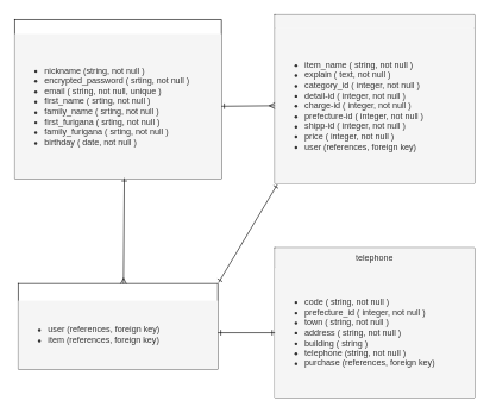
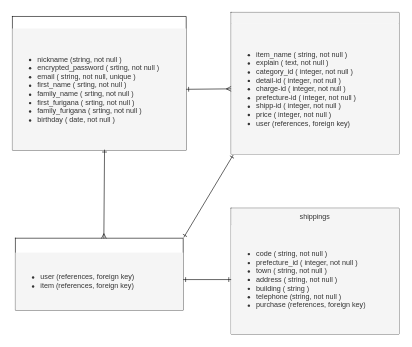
  <mxCell id="0" />
  <mxCell id="1" parent="0" />
  <mxCell id="2" value="" style="shape=table;startSize=0;container=1;collapsible=0;childLayout=tableLayout;" vertex="1" parent="1"><mxGeometry x="385" y="20.25" width="280" height="236.5" as="geometry" /></mxCell>
  <mxCell id="3" value="" style="shape=partialRectangle;collapsible=0;dropTarget=0;pointerEvents=0;top=0;left=0;bottom=0;right=0;points=[[0,0.5],[1,0.5]];portConstraint=eastwest;fillColor=#f5f5f5;strokeColor=#666666;fontColor=#333333;" vertex="1" parent="2"><mxGeometry width="280" height="18" as="geometry" /></mxCell>
  <mxCell id="4" value="" style="shape=partialRectangle;collapsible=0;dropTarget=0;pointerEvents=0;fillColor=none;top=0;left=0;bottom=0;right=0;points=[[0,0.5],[1,0.5]];portConstraint=eastwest;strokeWidth=10;" vertex="1" parent="2"><mxGeometry y="18" width="280" height="219" as="geometry" /></mxCell>
  <mxCell id="5" value="&lt;ul&gt;&lt;li&gt;item_name ( string, not null )&lt;/li&gt;&lt;li&gt;explain&amp;nbsp;( text, not null )&lt;/li&gt;&lt;li&gt;category_id ( integer, not null )&lt;/li&gt;&lt;li&gt;detail-id ( integer, not null )&lt;/li&gt;&lt;li&gt;charge-id ( integer, not null )&lt;/li&gt;&lt;li&gt;prefecture-id ( integer, not null )&lt;/li&gt;&lt;li&gt;shipp-id ( integer, not null )&lt;/li&gt;&lt;li&gt;price ( integer, not null )&lt;/li&gt;&lt;li&gt;user (references, foreign key)&lt;/li&gt;&lt;/ul&gt;" style="shape=partialRectangle;html=1;whiteSpace=wrap;connectable=0;overflow=hidden;top=0;left=0;bottom=0;right=0;fillColor=#f5f5f5;strokeColor=#666666;fontColor=#333333;align=left;verticalAlign=middle;" vertex="1" parent="4"><mxGeometry width="280" height="219" as="geometry" /></mxCell>
  <mxCell id="6" value="" style="shape=table;startSize=0;container=1;collapsible=0;childLayout=tableLayout;" vertex="1" parent="1"><mxGeometry x="20" y="27" width="290" height="223" as="geometry" /></mxCell>
  <mxCell id="7" value="" style="shape=partialRectangle;collapsible=0;dropTarget=0;pointerEvents=0;fillColor=none;top=0;left=0;bottom=0;right=0;points=[[0,0.5],[1,0.5]];portConstraint=eastwest;verticalAlign=bottom;" vertex="1" parent="6"><mxGeometry width="290" height="20" as="geometry" /></mxCell>
  <mxCell id="8" value="" style="shape=partialRectangle;collapsible=0;dropTarget=0;pointerEvents=0;fillColor=none;top=0;left=0;bottom=0;right=0;points=[[0,0.5],[1,0.5]];portConstraint=eastwest;" vertex="1" parent="6"><mxGeometry y="20" width="290" height="203" as="geometry" /></mxCell>
  <mxCell id="9" value="&lt;ul&gt;&lt;li&gt;nickname (string, not null )&lt;/li&gt;&lt;li&gt;encrypted_password ( srting, not null )&lt;/li&gt;&lt;li&gt;email ( string, not null, unique )&lt;/li&gt;&lt;li&gt;first_name ( srting, not null )&lt;/li&gt;&lt;li&gt;family_name ( srting, not null )&lt;/li&gt;&lt;li&gt;first_furigana ( srting, not null )&lt;/li&gt;&lt;li&gt;family_furigana ( srting, not null )&lt;/li&gt;&lt;li&gt;birthday ( date, not null )&lt;/li&gt;&lt;/ul&gt;" style="shape=partialRectangle;html=1;whiteSpace=wrap;connectable=0;overflow=hidden;top=0;left=0;bottom=0;right=0;align=left;fillColor=#f5f5f5;strokeColor=#666666;fontColor=#333333;" vertex="1" parent="8"><mxGeometry width="290" height="203" as="geometry" /></mxCell>
  <mxCell id="10" value="" style="shape=table;startSize=0;container=1;collapsible=0;childLayout=tableLayout;" vertex="1" parent="1"><mxGeometry x="385" y="347" width="280" height="210" as="geometry" /></mxCell>
  <mxCell id="11" value="" style="shape=partialRectangle;collapsible=0;dropTarget=0;pointerEvents=0;fillColor=none;top=0;left=0;bottom=0;right=0;points=[[0,0.5],[1,0.5]];portConstraint=eastwest;" vertex="1" parent="10"><mxGeometry width="280" height="28" as="geometry" /></mxCell>
- <mxCell id="12" value="telephone" style="shape=partialRectangle;html=1;whiteSpace=wrap;connectable=0;overflow=hidden;fillColor=#f5f5f5;top=0;left=0;bottom=0;right=0;strokeColor=#666666;fontColor=#333333;" vertex="1" parent="11"><mxGeometry width="280" height="28" as="geometry" /></mxCell>
+ <mxCell id="12" value="shippings" style="shape=partialRectangle;html=1;whiteSpace=wrap;connectable=0;overflow=hidden;fillColor=#f5f5f5;top=0;left=0;bottom=0;right=0;strokeColor=#666666;fontColor=#333333;" vertex="1" parent="11"><mxGeometry width="280" height="28" as="geometry" /></mxCell>
  <mxCell id="13" value="" style="shape=partialRectangle;collapsible=0;dropTarget=0;pointerEvents=0;fillColor=#f5f5f5;top=0;left=0;bottom=0;right=0;points=[[0,0.5],[1,0.5]];portConstraint=eastwest;strokeColor=#666666;fontColor=#333333;" vertex="1" parent="10"><mxGeometry y="28" width="280" height="182" as="geometry" /></mxCell>
  <mxCell id="14" value="&lt;ul&gt;&lt;li&gt;code&amp;nbsp;( string, not null )&lt;/li&gt;&lt;li&gt;prefecture_id ( integer, not null )&lt;/li&gt;&lt;li&gt;town ( string, not null )&lt;/li&gt;&lt;li&gt;address&amp;nbsp;( string, not null )&lt;/li&gt;&lt;li&gt;building&amp;nbsp;( string )&lt;/li&gt;&lt;li&gt;telephone (string, not null )&lt;/li&gt;&lt;li&gt;purchase (references, foreign key)&lt;/li&gt;&lt;/ul&gt;" style="shape=partialRectangle;html=1;whiteSpace=wrap;connectable=0;overflow=hidden;fillColor=#f5f5f5;top=0;left=0;bottom=0;right=0;align=left;strokeColor=#666666;fontColor=#333333;" vertex="1" parent="13"><mxGeometry width="280" height="182" as="geometry" /></mxCell>
  <mxCell id="15" value="" style="shape=table;startSize=0;container=1;collapsible=0;childLayout=tableLayout;" vertex="1" parent="1"><mxGeometry x="25" y="397" width="280" height="120" as="geometry" /></mxCell>
  <mxCell id="16" value="" style="shape=partialRectangle;collapsible=0;dropTarget=0;pointerEvents=0;fillColor=none;top=0;left=0;bottom=0;right=0;points=[[0,0.5],[1,0.5]];portConstraint=eastwest;" vertex="1" parent="15"><mxGeometry width="280" height="24" as="geometry" /></mxCell>
  <mxCell id="17" value="" style="shape=partialRectangle;collapsible=0;dropTarget=0;pointerEvents=0;fillColor=none;top=0;left=0;bottom=0;right=0;points=[[0,0.5],[1,0.5]];portConstraint=eastwest;" vertex="1" parent="15"><mxGeometry y="24" width="280" height="96" as="geometry" /></mxCell>
  <mxCell id="18" value="&lt;ul&gt;&lt;li&gt;user (references, foreign key)&lt;/li&gt;&lt;li&gt;item (references, foreign key)&lt;/li&gt;&lt;/ul&gt;" style="shape=partialRectangle;html=1;whiteSpace=wrap;connectable=0;overflow=hidden;fillColor=#f5f5f5;top=0;left=0;bottom=0;right=0;strokeColor=#666666;fontColor=#333333;align=left;" vertex="1" parent="17"><mxGeometry width="280" height="96" as="geometry" /></mxCell>
  <mxCell id="19" style="edgeStyle=none;rounded=0;orthogonalLoop=1;jettySize=auto;html=1;endArrow=ERmany;endFill=0;strokeWidth=1;startArrow=ERone;startFill=0;entryX=0;entryY=0.5;entryDx=0;entryDy=0;exitX=1;exitY=0.5;exitDx=0;exitDy=0;" edge="1" parent="1" source="8" target="4"><mxGeometry relative="1" as="geometry"><mxPoint x="385" y="167" as="targetPoint" /></mxGeometry></mxCell>
  <mxCell id="20" style="edgeStyle=none;rounded=0;orthogonalLoop=1;jettySize=auto;html=1;endArrow=ERmany;endFill=0;startArrow=ERone;startFill=0;exitX=0.53;exitY=0.996;exitDx=0;exitDy=0;exitPerimeter=0;entryX=0.527;entryY=0.015;entryDx=0;entryDy=0;entryPerimeter=0;" edge="1" parent="1" source="8" target="16"><mxGeometry relative="1" as="geometry"><mxPoint x="161" y="344" as="targetPoint" /><mxPoint x="161" y="251" as="sourcePoint" /></mxGeometry></mxCell>
  <mxCell id="21" style="edgeStyle=none;rounded=0;orthogonalLoop=1;jettySize=auto;html=1;startArrow=ERone;startFill=0;endArrow=ERone;endFill=0;strokeWidth=1;entryX=0;entryY=0.5;entryDx=0;entryDy=0;" edge="1" parent="1" target="13"><mxGeometry relative="1" as="geometry"><mxPoint x="305" y="466" as="sourcePoint" /><mxPoint x="395" y="457" as="targetPoint" /></mxGeometry></mxCell>
  <mxCell id="22" style="edgeStyle=none;rounded=0;orthogonalLoop=1;jettySize=auto;html=1;endArrow=ERone;endFill=0;startArrow=ERone;startFill=0;entryX=1.003;entryY=-0.051;entryDx=0;entryDy=0;entryPerimeter=0;exitX=0.012;exitY=1.004;exitDx=0;exitDy=0;exitPerimeter=0;" edge="1" parent="1" source="4" target="16"><mxGeometry relative="1" as="geometry"><mxPoint x="339" y="425.17" as="targetPoint" /><mxPoint x="505" y="287" as="sourcePoint" /></mxGeometry></mxCell>
